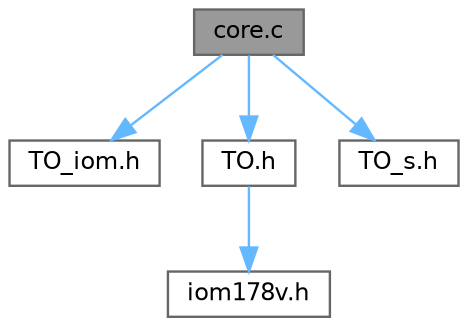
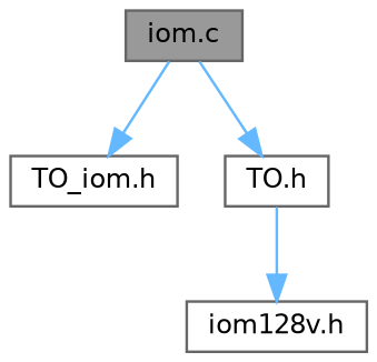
  digraph {
    node [color=grey40 fillcolor=white fontname=Helvetica fontsize=10 shape=box style=filled]
    edge [color=steelblue1 fontname=Helvetica fontsize=10 labelfontname=Helvetica labelfontsize=10 style=solid]
-   n1 [color=gray40 fillcolor=grey60 fontcolor=black height=0.2 label="core.c" width=0.4]
+   n1 [color=gray40 fillcolor=grey60 fontcolor=black height=0.2 label="iom.c" width=0.4]
    n2 [height=0.2 label="TO_iom.h" width=0.4]
    n3 [height=0.2 label="TO.h" width=0.4]
-   n4 [height=0.2 label="TO_s.h" width=0.4]
-   n5 [height=0.2 label="iom178v.h" width=0.4]
+   n5 [height=0.2 label="iom128v.h" width=0.4]
    n1 -> n2
    n1 -> n3
-   n1 -> n4
    n3 -> n5
  }
